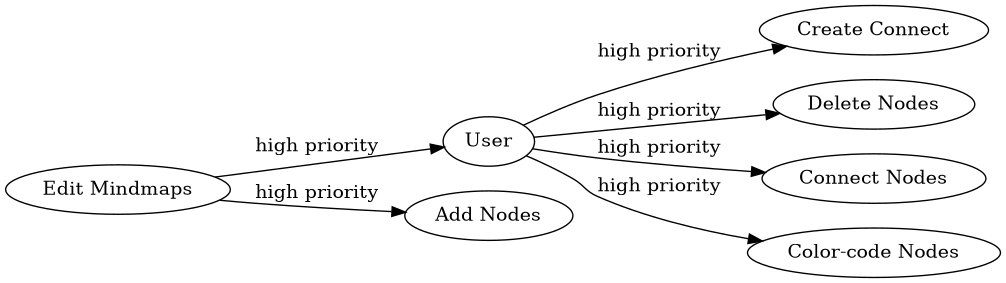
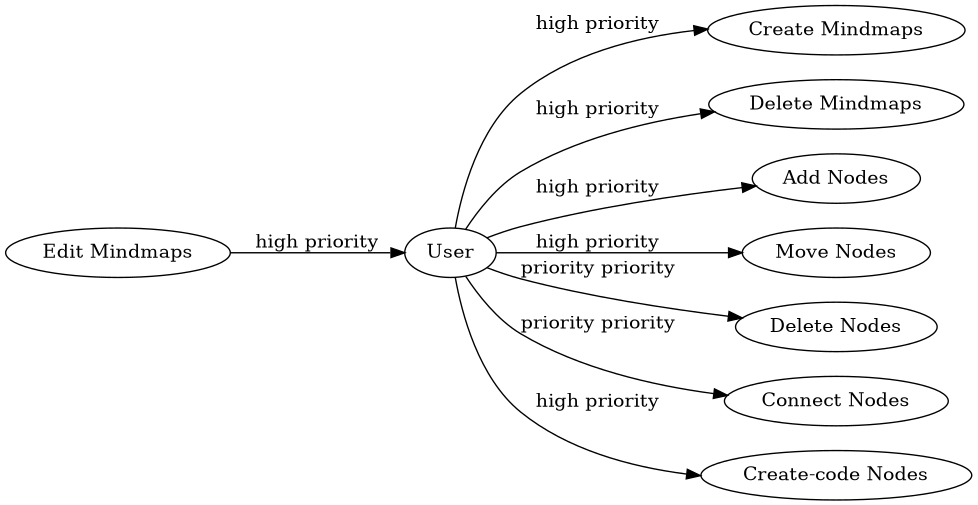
  digraph {
    rankdir=LR
    User
-   "Create Mindmaps" [label="Create Connect"]
+   "Create Mindmaps"
+   "Delete Mindmaps"
    "Add Nodes"
+   "Move Nodes"
    "Delete Nodes"
    "Connect Nodes"
-   "Color-code Nodes"
+   "Color-code Nodes" [label="Create-code Nodes"]
    "Edit Mindmaps"
    User -> "Create Mindmaps" [label="high priority"]
-   "Edit Mindmaps" -> "Add Nodes" [label="high priority"]
-   User -> "Delete Nodes" [label="high priority"]
-   User -> "Connect Nodes" [label="high priority"]
+   User -> "Delete Mindmaps" [label="high priority"]
+   User -> "Add Nodes" [label="high priority"]
+   User -> "Move Nodes" [label="high priority"]
+   User -> "Delete Nodes" [label="priority priority"]
+   User -> "Connect Nodes" [label="priority priority"]
    User -> "Color-code Nodes" [label="high priority"]
    "Edit Mindmaps" -> User [label="high priority"]
  }
